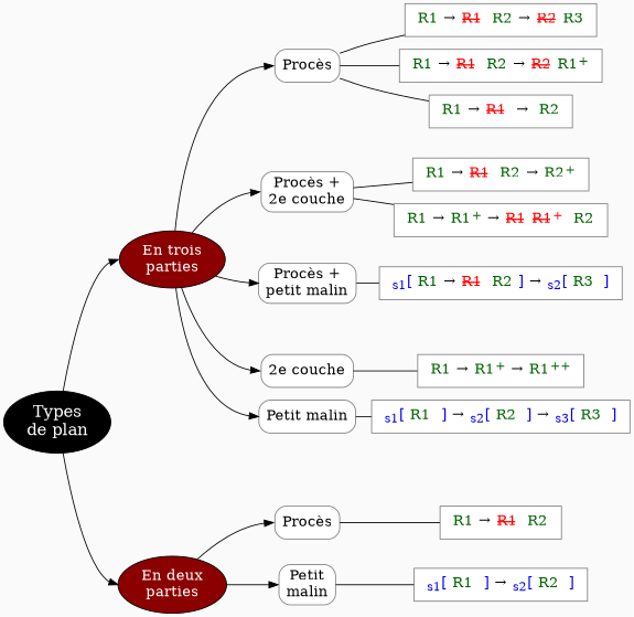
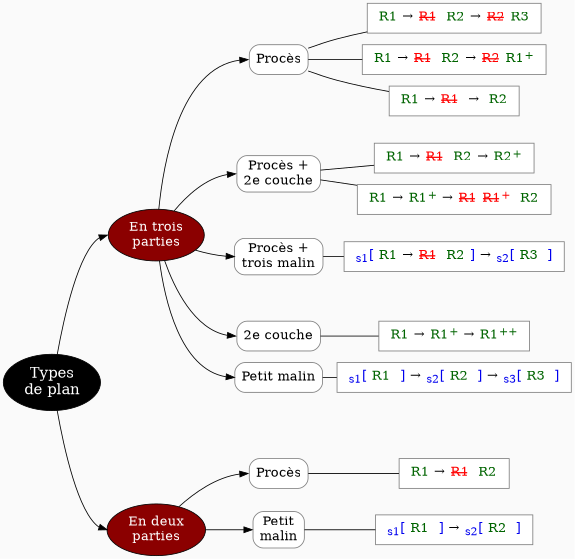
  digraph {
    bgcolor=grey98
    nodesep=0.2
    rankdir=LR
    ranksep=0.1
    splines=true
    style=filled
    node [fillcolor=white fontcolor=black fontsize=16 style="rounded,filled" color=grey50 shape=box]
    edge [minlen=2]
    n1 [fillcolor=red4 fontcolor=white label="En trois\nparties" color="" shape=""]
    n2 [fillcolor=red4 fontcolor=white label="En deux\nparties" color="" shape=""]
    n3 [label="Procès"]
    n4 [label="Procès +\n2e couche"]
-   n5 [label="Procès +\npetit malin"]
+   n5 [label="Procès +\ntrois malin"]
    n6 [label="2e couche"]
    n7 [label="Petit malin"]
    n8 [label="Procès"]
    n9 [label="Petit\nmalin"]
    n10 [fillcolor=12 fontcolor=white fontsize=18 label="Types\nde plan" color="" shape=""]
    n11 [label=< <font color="darkgreen">R1</font> → <font color="red"><s>R1</s></font><font color="darkgreen">  R2</font> → <font color="red"><s>R2</s></font> <font color="darkgreen">R3</font> > style=filled]
    n12 [label=< <font color="darkgreen">R1</font> → <font color="red"><s>R1</s></font><font color="darkgreen">  R2</font> → <font color="red"><s>R2</s></font> <font color="darkgreen">R1<sup>+</sup></font> > style=filled]
    n13 [label=< <font color="darkgreen">R1</font> → <font color="red"><s>R1</s></font>  → <font color="darkgreen"> R2</font> > style=filled]
    n14 [label=< <font color="darkgreen">R1</font> → <font color="red"><s>R1</s></font><font color="darkgreen">  R2</font> → <font color="darkgreen">R2<sup>+</sup></font> > style=filled]
    n15 [label=< <font color="darkgreen">R1</font> → <font color="darkgreen">R1<sup>+</sup></font> → <font color="red"><s>R1</s> <s>R1</s><sup>+</sup></font><font color="darkgreen">  R2</font> > style=filled]
    n16 [label=< <font color="blue2"><sub>s1</sub>[ </font><font color="darkgreen">R1</font> → <font color="red"><s>R1</s></font><font color="darkgreen">  R2</font><font color="blue2"> ]</font> → <font color="blue2"><sub>s2</sub>[ </font><font color="darkgreen">R3</font><font color="blue2">  ]</font> > style=filled]
    n17 [label=< <font color="darkgreen">R1</font> → <font color="darkgreen">R1<sup>+</sup></font> → <font color="darkgreen">R1<sup>++</sup></font> > style=filled]
    n18 [label=< <font color="blue2"><sub>s1</sub>[ </font><font color="darkgreen">R1</font> <font color="blue2"> ]</font> → <font color="blue2"><sub>s2</sub>[ </font><font color="darkgreen">R2</font><font color="blue2">  ]</font> → <font color="blue2"><sub>s3</sub>[ </font><font color="darkgreen">R3</font><font color="blue2">  ]</font> > style=filled]
    n19 [label=< <font color="darkgreen">R1</font> → <font color="red"><s>R1</s></font><font color="darkgreen">  R2</font> > style=filled]
    n20 [label=< <font color="blue2"><sub>s1</sub>[ </font><font color="darkgreen">R1</font> <font color="blue2"> ]</font> → <font color="blue2"><sub>s2</sub>[ </font><font color="darkgreen">R2</font><font color="blue2">  ]</font> > style=filled]
    subgraph sub_1 {
      rank=same
      n1
      n2
    }
    subgraph sub_2 {
      rank=same
      n3
      n4
    }
    subgraph sub_3 {
      rank=same
      n4
      n5
    }
    subgraph sub_4 {
      rank=same
      n5
      n6
    }
    subgraph sub_5 {
      rank=same
      n6
      n7
    }
    subgraph sub_6 {
      rank=same
      n7
      n8
    }
    subgraph sub_7 {
      rank=same
      n8
      n9
    }
    n1 -> n2 [minlen=21 style=invis]
    n1 -> n3 [headport=w minlen=4]
    n1 -> n4 [headport=w minlen=4]
    n1 -> n5 [headport=w minlen=4]
    n1 -> n6 [headport=w minlen=4]
    n1 -> n7 [headport=w minlen=4]
    n2 -> n8 [headport=w minlen=4]
    n2 -> n9 [headport=w minlen=4]
    n3 -> n4 [minlen=7 style=invis]
    n3 -> n11 [arrowhead=none]
    n3 -> n12 [arrowhead=none]
    n3 -> n13 [arrowhead=none]
    n4 -> n5 [minlen=4 style=invis]
    n4 -> n14 [arrowhead=none]
    n4 -> n15 [arrowhead=none]
    n5 -> n6 [minlen=4 style=invis]
    n5 -> n16 [arrowhead=none]
    n6 -> n7 [minlen=1 style=invis]
    n6 -> n17 [arrowhead=none]
    n7 -> n8 [minlen=5 style=invis]
    n7 -> n18 [arrowhead=none]
    n8 -> n9 [style=invis]
    n8 -> n19 [arrowhead=none]
    n9 -> n20 [arrowhead=none]
    n10 -> n1 [headport=w minlen=1]
    n10 -> n2 [headport=w minlen=1]
  }
